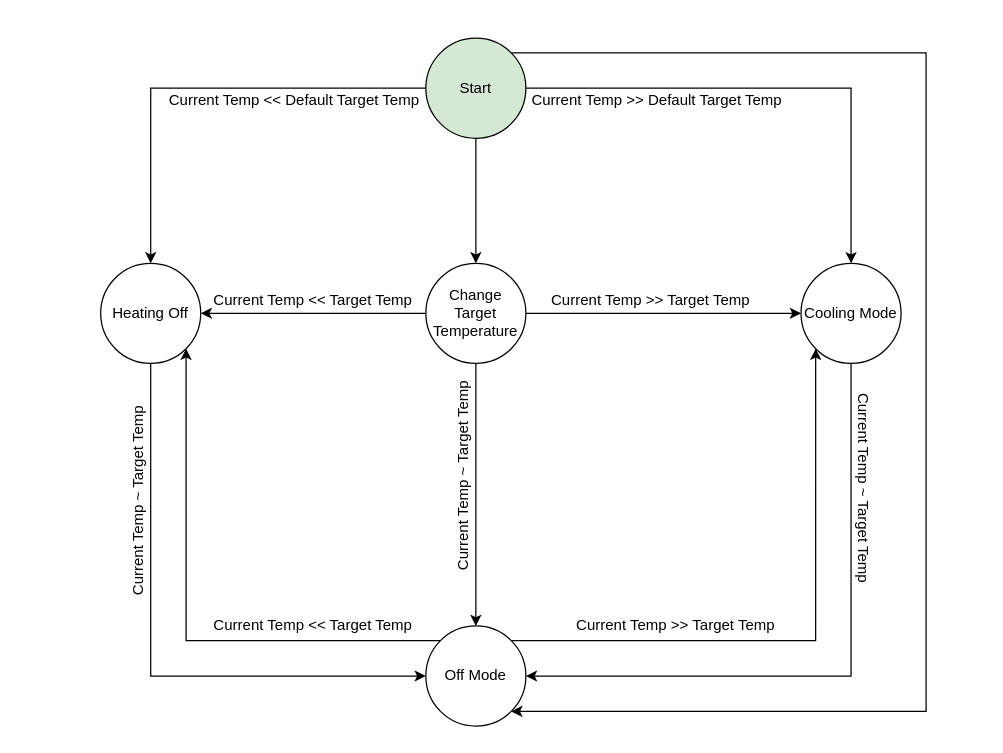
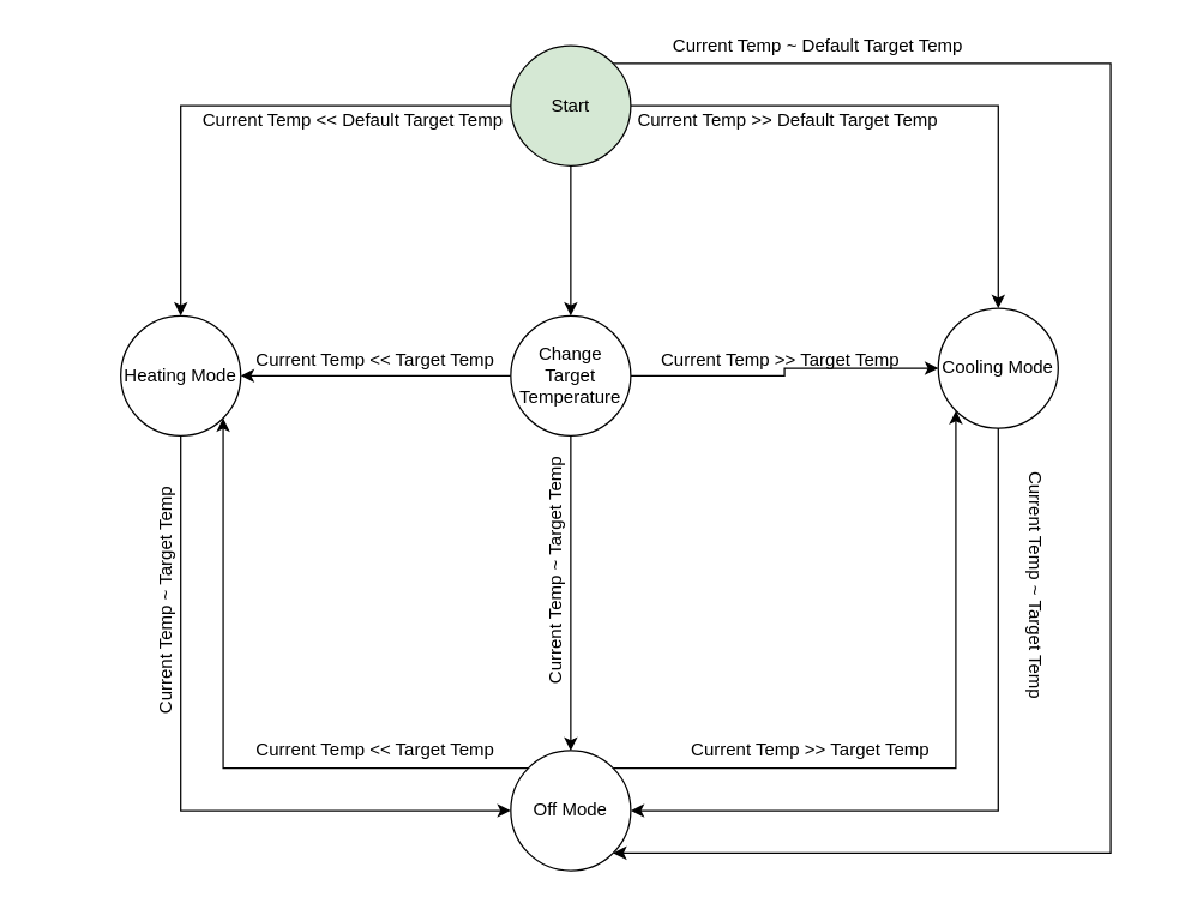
  <mxCell id="0" />
  <mxCell id="1" parent="0" />
  <mxCell id="2" style="edgeStyle=orthogonalEdgeStyle;rounded=0;orthogonalLoop=1;jettySize=auto;html=1;" edge="1" parent="1" source="6" target="10"><mxGeometry relative="1" as="geometry" /></mxCell>
  <mxCell id="3" style="edgeStyle=orthogonalEdgeStyle;rounded=0;orthogonalLoop=1;jettySize=auto;html=1;exitX=1;exitY=0.5;exitDx=0;exitDy=0;entryX=0.5;entryY=0;entryDx=0;entryDy=0;" edge="1" parent="1" source="6" target="12"><mxGeometry relative="1" as="geometry" /></mxCell>
  <mxCell id="4" style="edgeStyle=orthogonalEdgeStyle;rounded=0;orthogonalLoop=1;jettySize=auto;html=1;exitX=0;exitY=0.5;exitDx=0;exitDy=0;entryX=0.5;entryY=0;entryDx=0;entryDy=0;" edge="1" parent="1" source="6" target="14"><mxGeometry relative="1" as="geometry" /></mxCell>
  <mxCell id="5" style="edgeStyle=orthogonalEdgeStyle;rounded=0;orthogonalLoop=1;jettySize=auto;html=1;exitX=1;exitY=0;exitDx=0;exitDy=0;entryX=1;entryY=1;entryDx=0;entryDy=0;" edge="1" parent="1" source="6" target="17"><mxGeometry relative="1" as="geometry"><Array as="points"><mxPoint x="740" y="42" /><mxPoint x="740" y="568" /></Array></mxGeometry></mxCell>
  <mxCell id="6" value="Start" style="ellipse;whiteSpace=wrap;html=1;aspect=fixed;fillColor=#d5e8d4;" vertex="1" parent="1"><mxGeometry x="340" y="30" width="80" height="80" as="geometry" /></mxCell>
  <mxCell id="7" style="edgeStyle=orthogonalEdgeStyle;rounded=0;orthogonalLoop=1;jettySize=auto;html=1;entryX=0.5;entryY=0;entryDx=0;entryDy=0;" edge="1" parent="1" source="10" target="17"><mxGeometry relative="1" as="geometry" /></mxCell>
  <mxCell id="8" style="edgeStyle=orthogonalEdgeStyle;rounded=0;orthogonalLoop=1;jettySize=auto;html=1;entryX=1;entryY=0.5;entryDx=0;entryDy=0;" edge="1" parent="1" source="10" target="14"><mxGeometry relative="1" as="geometry" /></mxCell>
  <mxCell id="9" style="edgeStyle=orthogonalEdgeStyle;rounded=0;orthogonalLoop=1;jettySize=auto;html=1;entryX=0;entryY=0.5;entryDx=0;entryDy=0;" edge="1" parent="1" source="10" target="12"><mxGeometry relative="1" as="geometry" /></mxCell>
  <mxCell id="10" value="Change Target Temperature" style="ellipse;whiteSpace=wrap;html=1;aspect=fixed;" vertex="1" parent="1"><mxGeometry x="340" y="210" width="80" height="80" as="geometry" /></mxCell>
  <mxCell id="11" style="edgeStyle=orthogonalEdgeStyle;rounded=0;orthogonalLoop=1;jettySize=auto;html=1;entryX=1;entryY=0.5;entryDx=0;entryDy=0;exitX=0.5;exitY=1;exitDx=0;exitDy=0;" edge="1" parent="1" source="12" target="17"><mxGeometry relative="1" as="geometry" /></mxCell>
- <mxCell id="12" value="Cooling Mode" style="ellipse;whiteSpace=wrap;html=1;aspect=fixed;" vertex="1" parent="1"><mxGeometry x="640" y="210" width="80" height="80" as="geometry" /></mxCell>
+ <mxCell id="12" value="Cooling Mode" style="ellipse;whiteSpace=wrap;html=1;aspect=fixed;" vertex="1" parent="1"><mxGeometry x="625" y="205" width="80" height="80" as="geometry" /></mxCell>
  <mxCell id="13" style="edgeStyle=orthogonalEdgeStyle;rounded=0;orthogonalLoop=1;jettySize=auto;html=1;exitX=0.5;exitY=1;exitDx=0;exitDy=0;entryX=0;entryY=0.5;entryDx=0;entryDy=0;" edge="1" parent="1" source="14" target="17"><mxGeometry relative="1" as="geometry"><mxPoint x="230" y="310" as="targetPoint" /></mxGeometry></mxCell>
- <mxCell id="14" value="Heating Off" style="ellipse;whiteSpace=wrap;html=1;aspect=fixed;" vertex="1" parent="1"><mxGeometry x="80" y="210" width="80" height="80" as="geometry" /></mxCell>
+ <mxCell id="14" value="Heating Mode" style="ellipse;whiteSpace=wrap;html=1;aspect=fixed;" vertex="1" parent="1"><mxGeometry x="80" y="210" width="80" height="80" as="geometry" /></mxCell>
  <mxCell id="15" style="edgeStyle=orthogonalEdgeStyle;rounded=0;orthogonalLoop=1;jettySize=auto;html=1;exitX=0;exitY=0;exitDx=0;exitDy=0;entryX=1;entryY=1;entryDx=0;entryDy=0;" edge="1" parent="1" source="17" target="14"><mxGeometry relative="1" as="geometry" /></mxCell>
  <mxCell id="16" style="edgeStyle=orthogonalEdgeStyle;rounded=0;orthogonalLoop=1;jettySize=auto;html=1;exitX=1;exitY=0;exitDx=0;exitDy=0;entryX=0;entryY=1;entryDx=0;entryDy=0;" edge="1" parent="1" source="17" target="12"><mxGeometry relative="1" as="geometry" /></mxCell>
  <mxCell id="17" value="Off Mode" style="ellipse;whiteSpace=wrap;html=1;aspect=fixed;" vertex="1" parent="1"><mxGeometry x="340" y="500" width="80" height="80" as="geometry" /></mxCell>
  <mxCell id="18" value="Current Temp &amp;gt;&amp;gt; Default Target Temp" style="text;html=1;strokeColor=none;fillColor=none;align=center;verticalAlign=middle;whiteSpace=wrap;rounded=0;" vertex="1" parent="1"><mxGeometry x="420" y="70" width="210" height="20" as="geometry" /></mxCell>
  <mxCell id="19" value="Current Temp &amp;lt;&amp;lt; Default Target Temp" style="text;html=1;strokeColor=none;fillColor=none;align=center;verticalAlign=middle;whiteSpace=wrap;rounded=0;" vertex="1" parent="1"><mxGeometry x="120" y="70" width="230" height="20" as="geometry" /></mxCell>
+ <mxCell id="20" value="Current Temp ~ Default Target Temp" style="text;html=1;strokeColor=none;fillColor=none;align=center;verticalAlign=middle;whiteSpace=wrap;rounded=0;" vertex="1" parent="1"><mxGeometry x="430" y="20" width="230" height="20" as="geometry" /></mxCell>
  <mxCell id="21" value="Current Temp &amp;lt;&amp;lt; Target Temp" style="text;html=1;strokeColor=none;fillColor=none;align=center;verticalAlign=middle;whiteSpace=wrap;rounded=0;" vertex="1" parent="1"><mxGeometry x="160" y="230" width="180" height="20" as="geometry" /></mxCell>
  <mxCell id="22" value="Current Temp &amp;gt;&amp;gt; Target Temp" style="text;html=1;strokeColor=none;fillColor=none;align=center;verticalAlign=middle;whiteSpace=wrap;rounded=0;" vertex="1" parent="1"><mxGeometry x="430" y="230" width="180" height="20" as="geometry" /></mxCell>
  <mxCell id="23" value="Current Temp ~ Target Temp" style="text;html=1;strokeColor=none;fillColor=none;align=center;verticalAlign=middle;whiteSpace=wrap;rounded=0;rotation=-90;" vertex="1" parent="1"><mxGeometry x="280" y="370" width="180" height="20" as="geometry" /></mxCell>
  <mxCell id="24" value="Current Temp &amp;gt;&amp;gt; Target Temp" style="text;html=1;strokeColor=none;fillColor=none;align=center;verticalAlign=middle;whiteSpace=wrap;rounded=0;" vertex="1" parent="1"><mxGeometry x="450" y="490" width="180" height="20" as="geometry" /></mxCell>
  <mxCell id="25" value="Current Temp &amp;lt;&amp;lt; Target Temp" style="text;html=1;strokeColor=none;fillColor=none;align=center;verticalAlign=middle;whiteSpace=wrap;rounded=0;" vertex="1" parent="1"><mxGeometry x="160" y="490" width="180" height="20" as="geometry" /></mxCell>
  <mxCell id="26" value="Current Temp ~ Target Temp" style="text;html=1;strokeColor=none;fillColor=none;align=center;verticalAlign=middle;whiteSpace=wrap;rounded=0;rotation=-90;" vertex="1" parent="1"><mxGeometry x="20" y="390" width="180" height="20" as="geometry" /></mxCell>
  <mxCell id="27" value="Current Temp ~ Target Temp" style="text;html=1;strokeColor=none;fillColor=none;align=center;verticalAlign=middle;whiteSpace=wrap;rounded=0;rotation=90;" vertex="1" parent="1"><mxGeometry x="600" y="380" width="180" height="20" as="geometry" /></mxCell>
